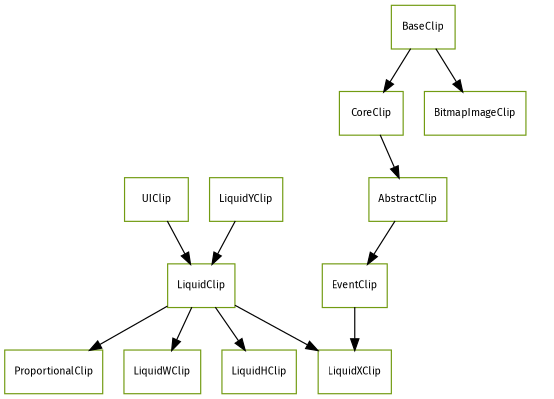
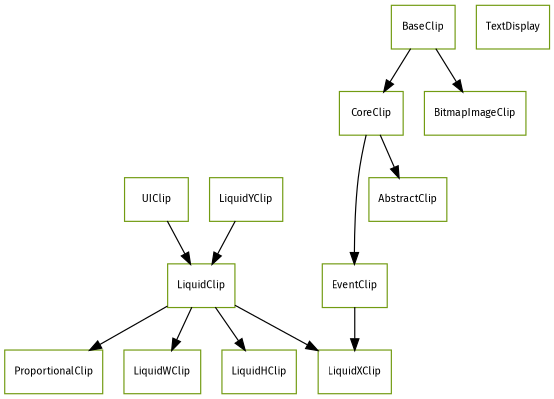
  strict digraph {
    fontname="Fira Sans"
    rankdir=TB
    node [color="#729b12" fontname="Fira Sans" fontsize=9 shape=record]
    edge [fontname="Fira Sans"]
    n1 [label=UIClip]
    n2 [label=LiquidClip]
    n3 [label=ProportionalClip]
    n4 [label=LiquidXClip]
    n5 [label=LiquidWClip]
    n6 [label=LiquidHClip]
+   n7 [label=TextDisplay]
    n8 [label=LiquidYClip]
    n9 [label=EventClip]
    n10 [label=CoreClip]
    n11 [label=AbstractClip]
    n12 [label=BitmapImageClip]
    n13 [label=BaseClip]
    n1 -> n2
    n2 -> n3
    n2 -> n4
    n2 -> n5
    n2 -> n6
    n8 -> n2
    n9 -> n4
-   n11 -> n9
+   n10 -> n9
    n10 -> n11
    n13 -> n10
    n13 -> n12
  }
